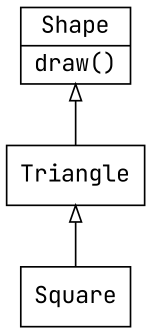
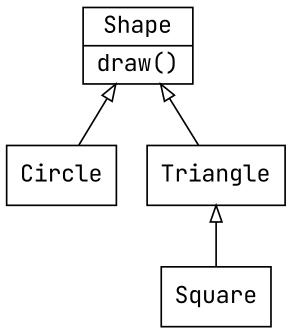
  digraph {
    fontname="JetBrains Mono"
    rankdir=BT
    node [fontname="JetBrains Mono" shape=record]
    edge [arrowhead=empty fontname="JetBrains Mono"]
    n1 [label="{Shape|draw()\l}"]
+   n2 [label=Circle]
    n3 [label=Square]
    n4 [label=Triangle]
+   n2 -> n1
    n3 -> n4
    n4 -> n1
  }
